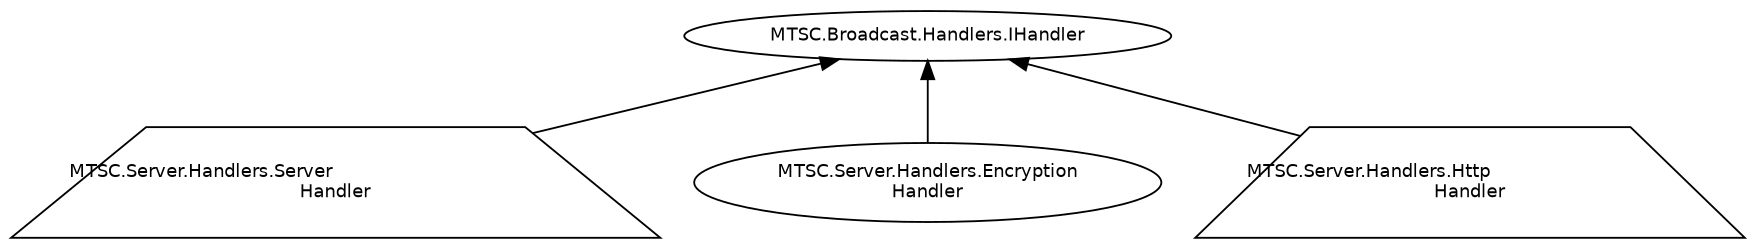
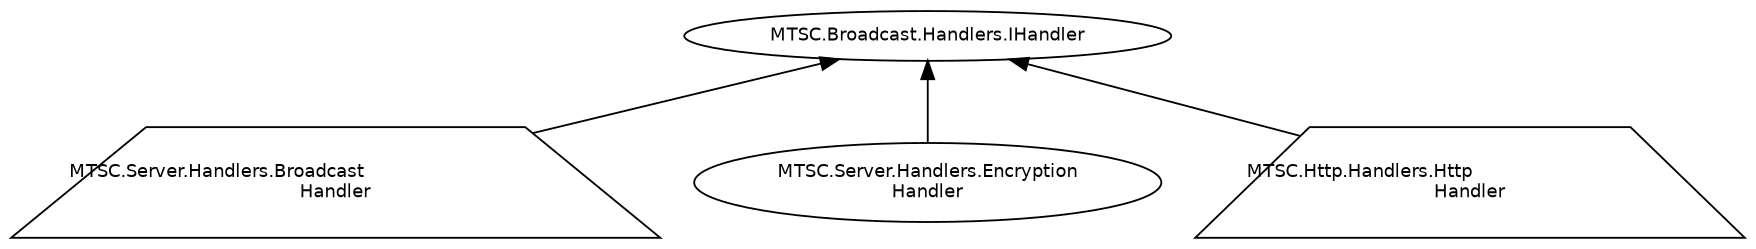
  digraph {
    rankdir=TB
    node [color=black fillcolor=white fontname=Helvetica fontsize=10 shape=ellipse style=filled]
    edge [color=black dir=back fontname=Helvetica fontsize=10 labelfontname=Helvetica labelfontsize=10 style=solid]
    n1 [height=0.2 label="MTSC.Broadcast.Handlers.IHandler" width=0.4]
-   n2 [height=0.2 label="MTSC.Server.Handlers.Server\lHandler" shape=trapezium width=0.4]
+   n2 [height=0.2 label="MTSC.Server.Handlers.Broadcast\lHandler" shape=trapezium width=0.4]
    n3 [height=0.2 label="MTSC.Server.Handlers.Encryption\lHandler" width=0.4]
-   n4 [height=0.2 label="MTSC.Server.Handlers.Http\lHandler" shape=trapezium width=0.4]
+   n4 [height=0.2 label="MTSC.Http.Handlers.Http\lHandler" shape=trapezium width=0.4]
    n1 -> n2
    n1 -> n3
    n1 -> n4
  }
